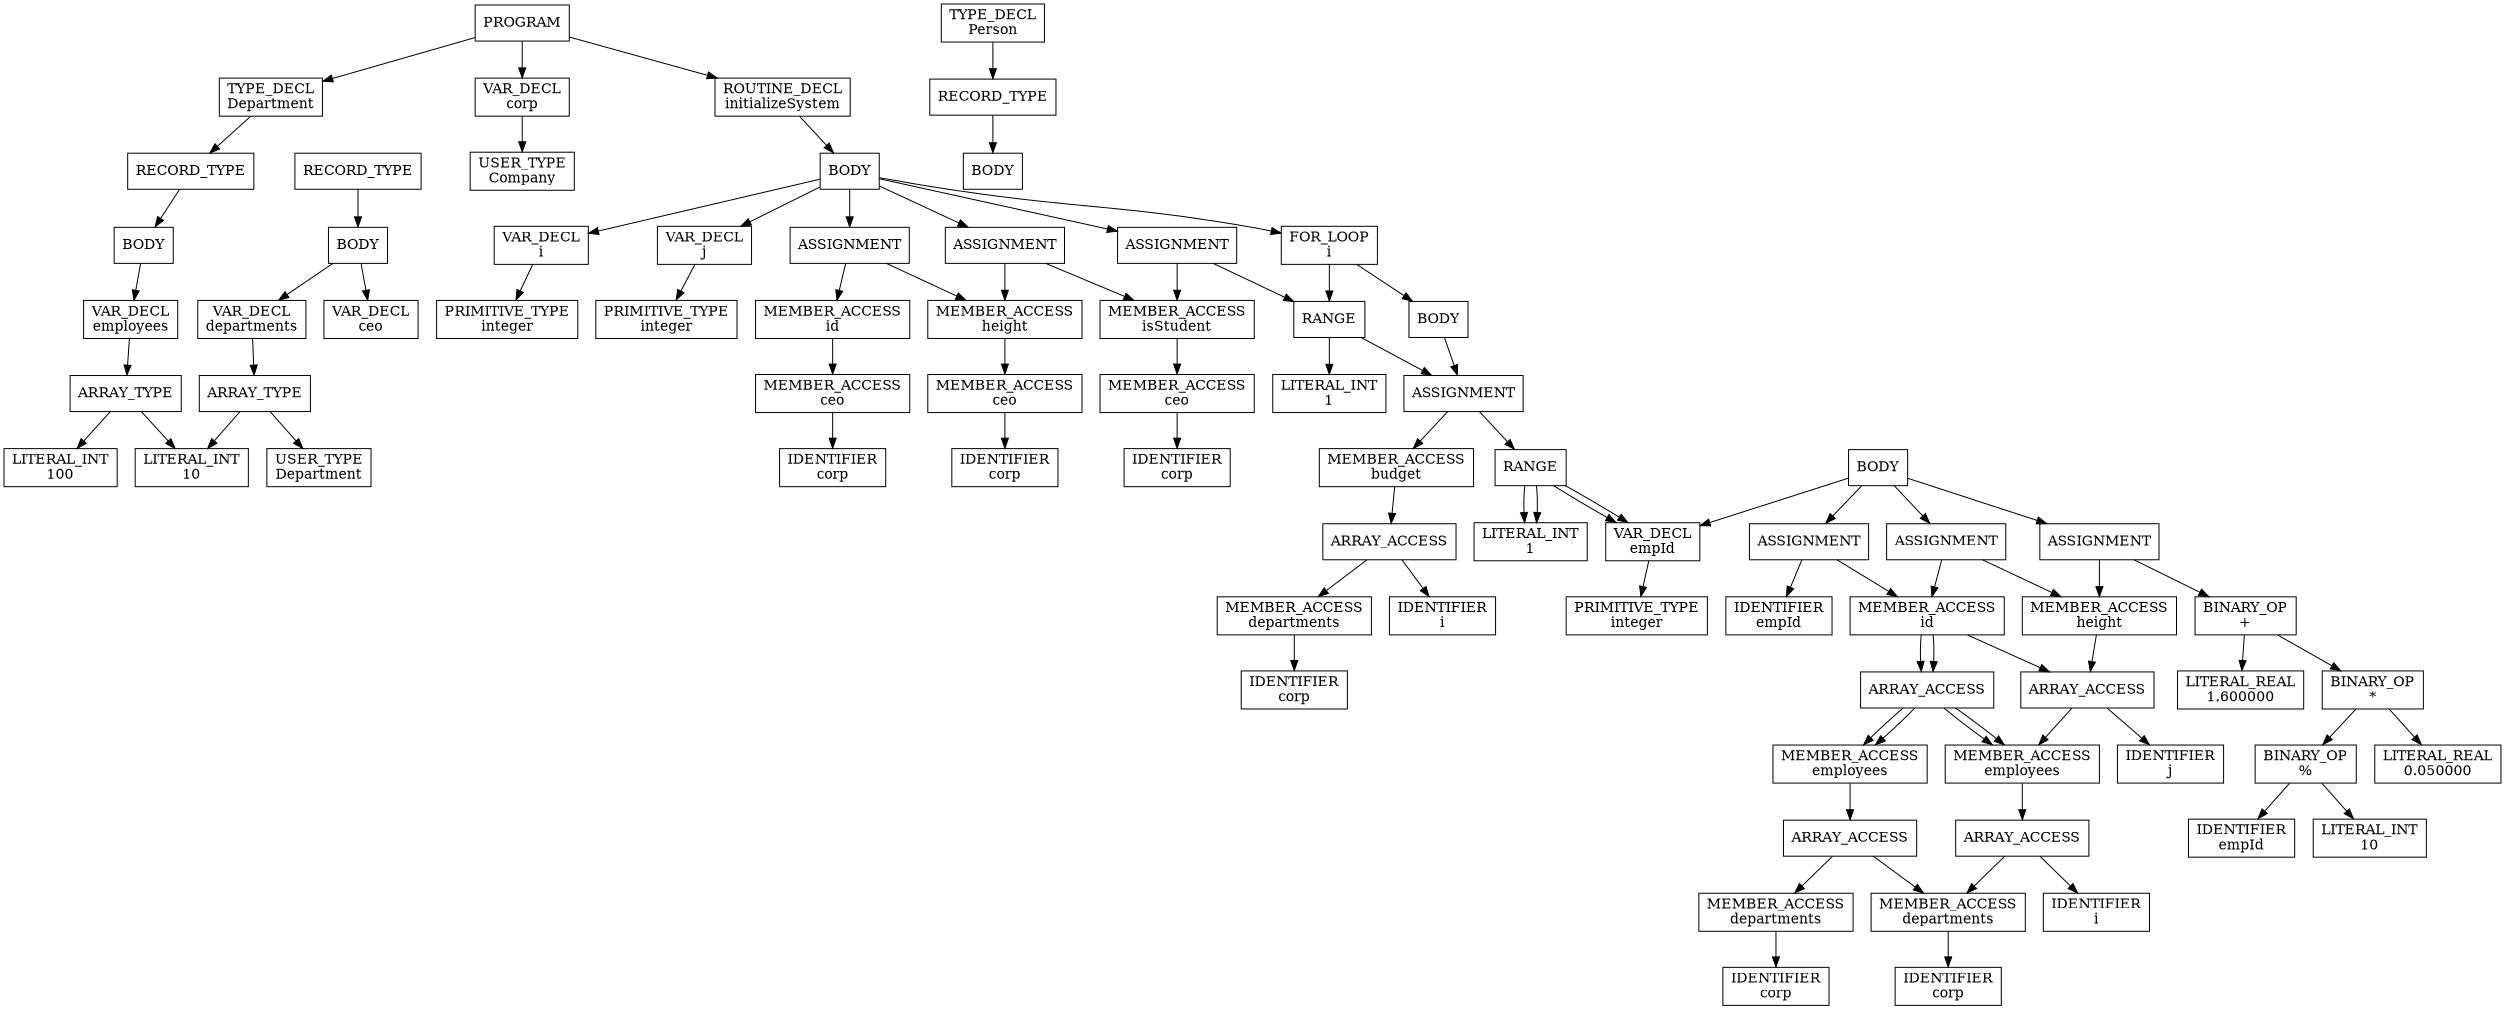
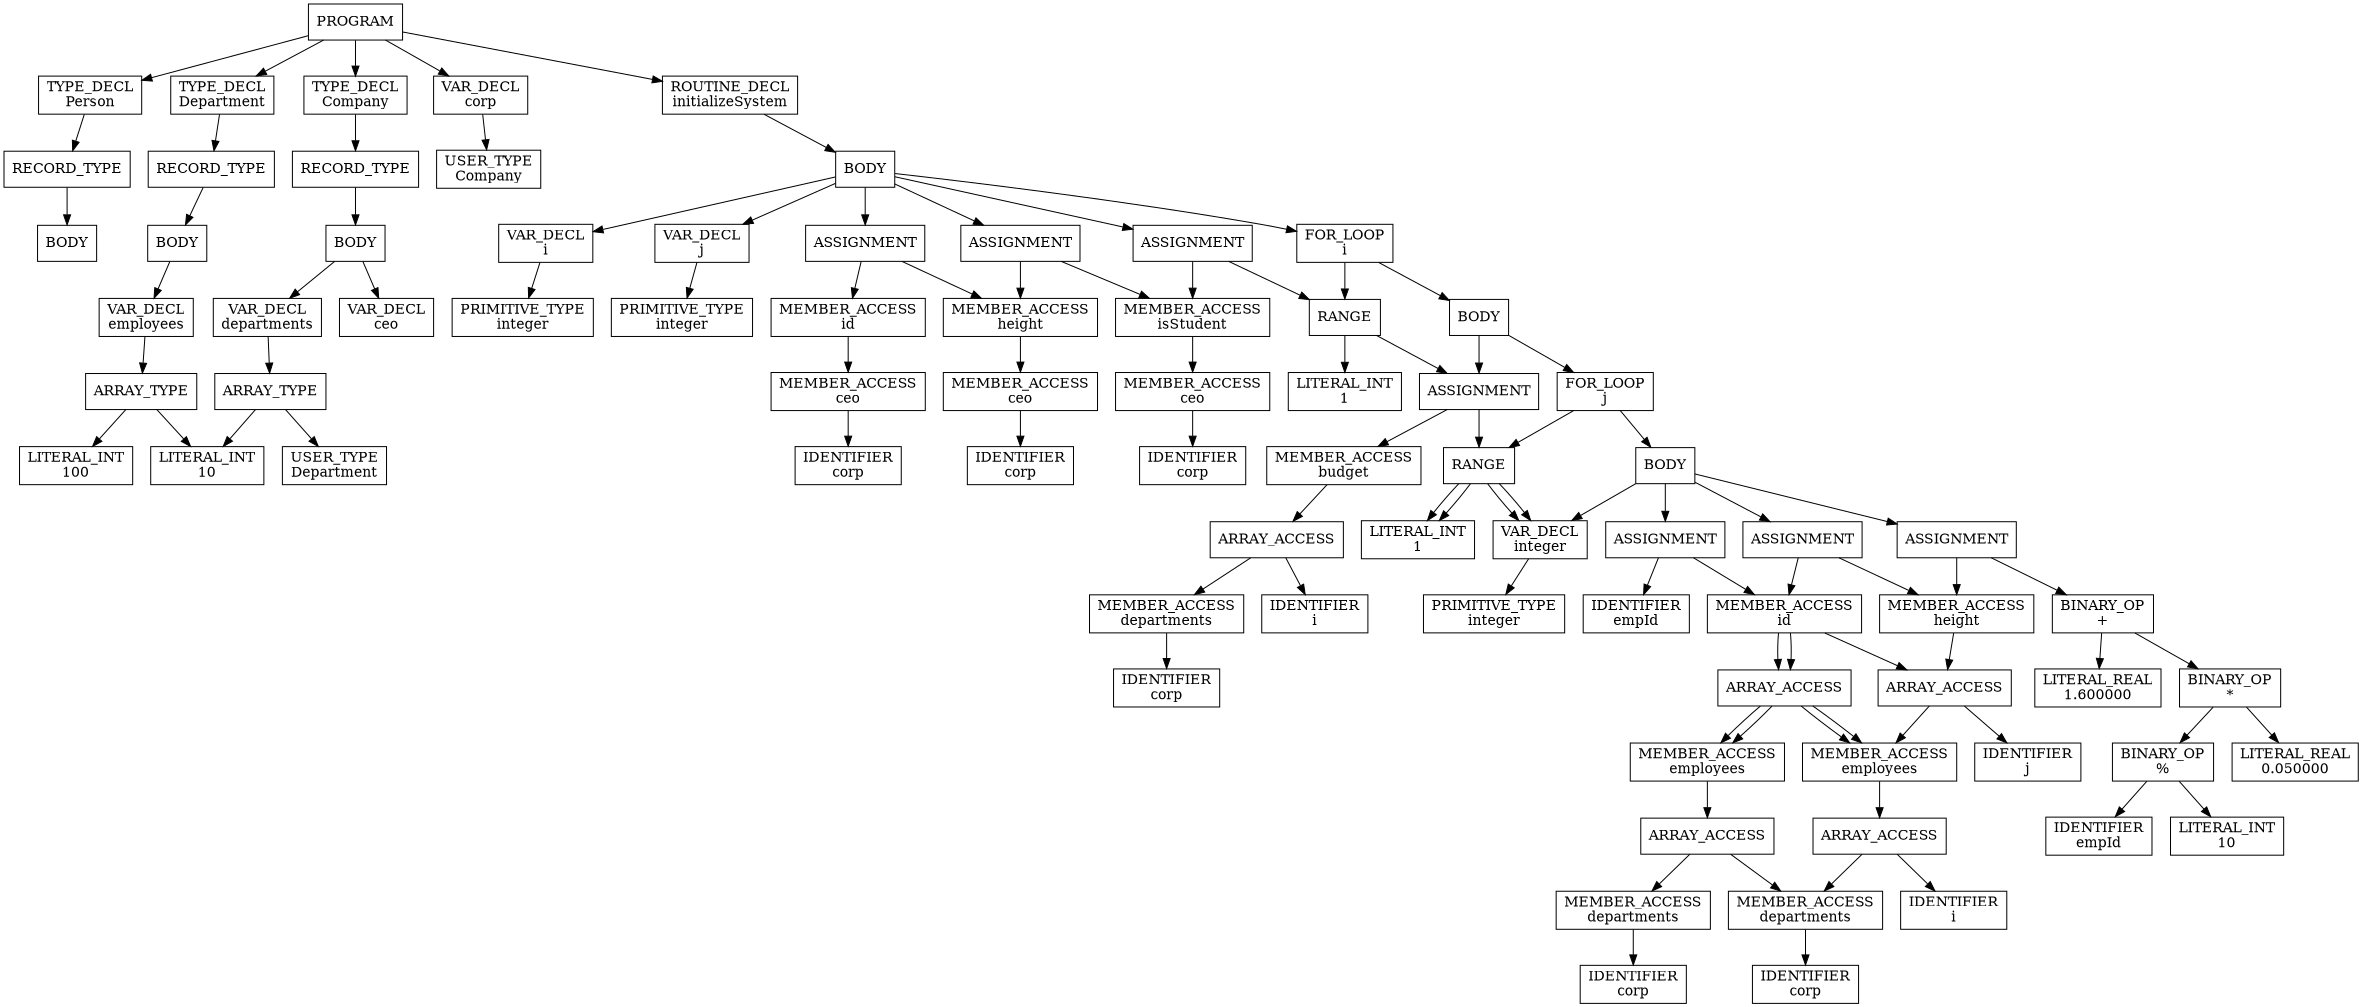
  digraph {
    node [shape=box]
    n1 [label=PROGRAM]
    n2 [label="TYPE_DECL\nPerson"]
    n3 [label="TYPE_DECL\nDepartment"]
+   n4 [label="TYPE_DECL\nCompany"]
    n5 [label="VAR_DECL\ncorp"]
    n6 [label="ROUTINE_DECL\ninitializeSystem"]
    n7 [label=RECORD_TYPE]
    n8 [label=RECORD_TYPE]
    n9 [label=RECORD_TYPE]
    n10 [label="USER_TYPE\nCompany"]
    n11 [label=BODY]
    n12 [label=BODY]
    n13 [label=BODY]
    n14 [label="VAR_DECL\nemployees"]
    n15 [label=ARRAY_TYPE]
    n16 [label="LITERAL_INT\n100"]
    n17 [label="LITERAL_INT\n10"]
    n18 [label=BODY]
    n19 [label="VAR_DECL\ndepartments"]
    n20 [label="VAR_DECL\nceo"]
    n21 [label=ARRAY_TYPE]
    n22 [label="USER_TYPE\nDepartment"]
    n23 [label="VAR_DECL\ni"]
    n24 [label="VAR_DECL\nj"]
    n25 [label=ASSIGNMENT]
    n26 [label=ASSIGNMENT]
    n27 [label=ASSIGNMENT]
    n28 [label="FOR_LOOP\ni"]
    n29 [label="PRIMITIVE_TYPE\ninteger"]
    n30 [label="PRIMITIVE_TYPE\ninteger"]
    n31 [label="MEMBER_ACCESS\nid"]
    n32 [label="MEMBER_ACCESS\nheight"]
    n33 [label="MEMBER_ACCESS\nisStudent"]
    n34 [label=RANGE]
    n35 [label=BODY]
    n36 [label="MEMBER_ACCESS\nceo"]
    n37 [label="MEMBER_ACCESS\nceo"]
    n38 [label="IDENTIFIER\ncorp"]
    n39 [label="IDENTIFIER\ncorp"]
    n40 [label="MEMBER_ACCESS\nceo"]
    n41 [label="IDENTIFIER\ncorp"]
    n42 [label="LITERAL_INT\n1"]
    n43 [label=ASSIGNMENT]
    n44 [label="MEMBER_ACCESS\nbudget"]
    n45 [label=RANGE]
+   n46 [label="FOR_LOOP\nj"]
    n47 [label=ARRAY_ACCESS]
    n48 [label="LITERAL_INT\n1"]
-   n49 [label="VAR_DECL\nempId"]
+   n49 [label="VAR_DECL\ninteger"]
    n50 [label=BODY]
    n51 [label="MEMBER_ACCESS\ndepartments"]
    n52 [label="IDENTIFIER\ni"]
    n53 [label="IDENTIFIER\ncorp"]
    n54 [label="PRIMITIVE_TYPE\ninteger"]
    n55 [label=ASSIGNMENT]
    n56 [label=ASSIGNMENT]
    n57 [label=ASSIGNMENT]
    n58 [label="IDENTIFIER\nempId"]
    n59 [label="MEMBER_ACCESS\nid"]
    n60 [label="MEMBER_ACCESS\nheight"]
    n61 [label="BINARY_OP\n+"]
    n62 [label=ARRAY_ACCESS]
    n63 [label=ARRAY_ACCESS]
    n64 [label="MEMBER_ACCESS\nemployees"]
    n65 [label="MEMBER_ACCESS\nemployees"]
    n66 [label="IDENTIFIER\nj"]
    n67 [label=ARRAY_ACCESS]
    n68 [label=ARRAY_ACCESS]
    n69 [label="MEMBER_ACCESS\ndepartments"]
    n70 [label="MEMBER_ACCESS\ndepartments"]
    n71 [label="IDENTIFIER\ni"]
    n72 [label="IDENTIFIER\ncorp"]
    n73 [label="IDENTIFIER\ncorp"]
    n74 [label="LITERAL_REAL\n1.600000"]
    n75 [label="BINARY_OP\n*"]
    n76 [label="BINARY_OP\n%"]
    n77 [label="LITERAL_REAL\n0.050000"]
    n78 [label="IDENTIFIER\nempId"]
    n79 [label="LITERAL_INT\n10"]
+   n1 -> n2
    n1 -> n3
+   n1 -> n4
    n1 -> n5
    n1 -> n6
    n2 -> n7
    n3 -> n8
+   n4 -> n9
    n5 -> n10
    n6 -> n11
    n7 -> n12
    n8 -> n13
    n9 -> n18
    n11 -> n23
    n11 -> n24
    n11 -> n25
    n11 -> n26
    n11 -> n27
    n11 -> n28
    n13 -> n14
    n14 -> n15
    n15 -> n16
    n15 -> n17
    n18 -> n19
    n18 -> n20
    n19 -> n21
    n21 -> n17
    n21 -> n22
    n23 -> n29
    n24 -> n30
    n25 -> n31
    n25 -> n32
    n26 -> n32
    n26 -> n33
    n27 -> n33
    n27 -> n34
    n28 -> n34
    n28 -> n35
    n31 -> n36
    n32 -> n37
    n33 -> n40
    n34 -> n42
    n34 -> n43
    n35 -> n43
+   n35 -> n46
    n36 -> n38
    n37 -> n39
    n40 -> n41
    n43 -> n44
    n43 -> n45
    n44 -> n47
    n45 -> n48
    n45 -> n48
    n45 -> n49
    n45 -> n49
+   n46 -> n45
+   n46 -> n50
    n47 -> n51
    n47 -> n52
    n49 -> n54
    n50 -> n49
    n50 -> n55
    n50 -> n56
    n50 -> n57
    n51 -> n53
    n55 -> n58
    n55 -> n59
    n56 -> n59
    n56 -> n60
    n57 -> n60
    n57 -> n61
    n59 -> n62
    n59 -> n62
    n59 -> n63
    n60 -> n63
    n61 -> n74
    n61 -> n75
    n62 -> n64
    n62 -> n64
    n62 -> n65
    n62 -> n65
    n63 -> n65
    n63 -> n66
    n64 -> n67
    n65 -> n68
    n67 -> n69
    n67 -> n70
    n68 -> n70
    n68 -> n71
    n69 -> n72
    n70 -> n73
    n75 -> n76
    n75 -> n77
    n76 -> n78
    n76 -> n79
  }
